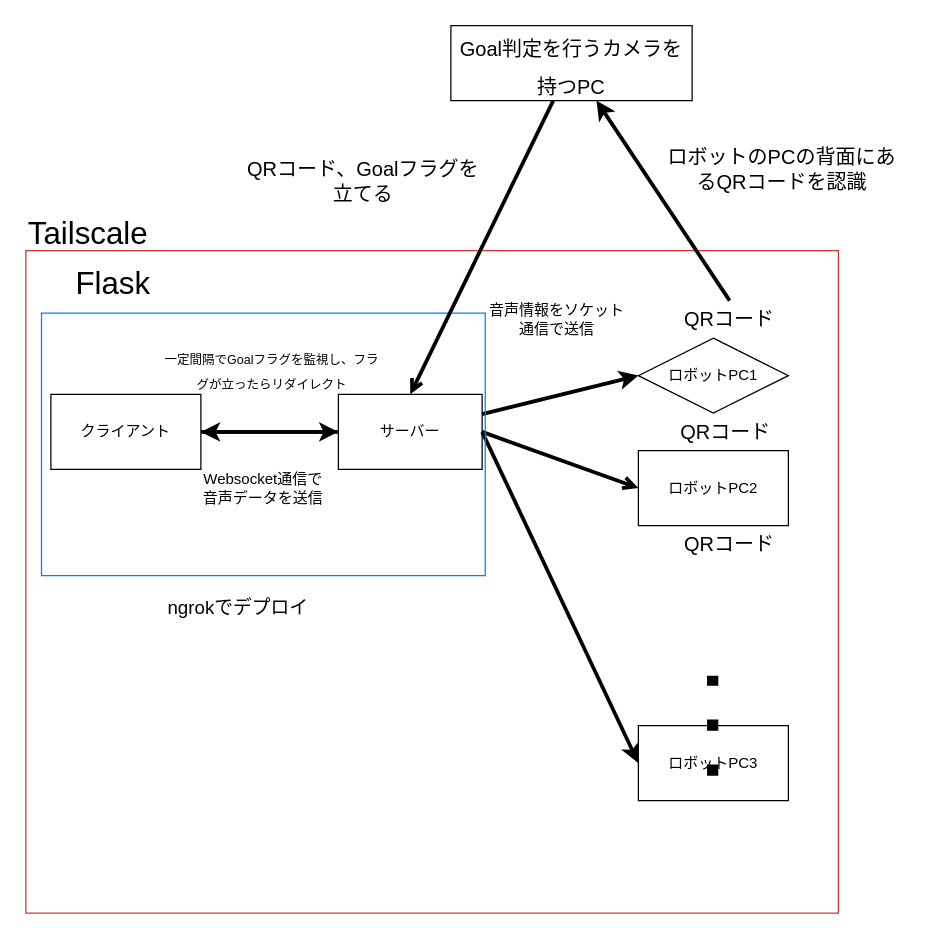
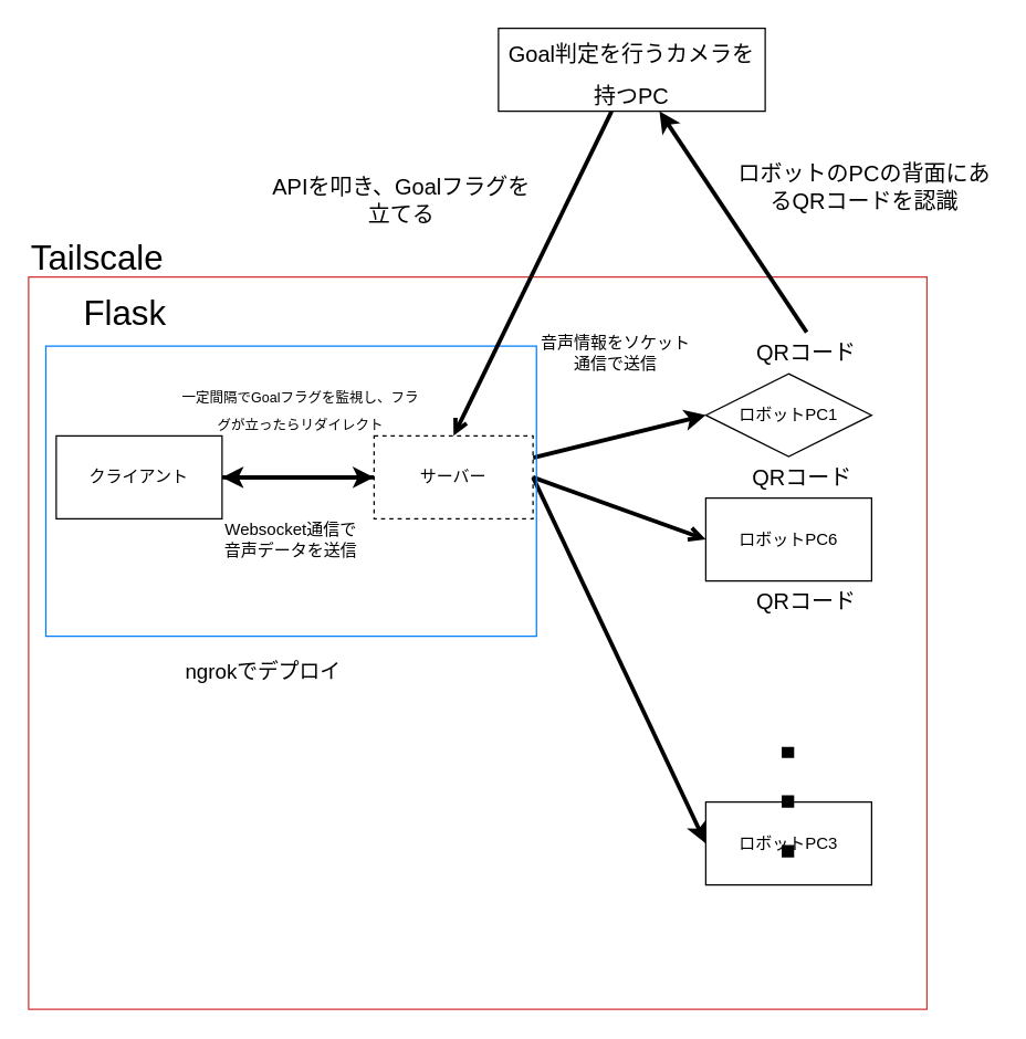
  <mxCell id="0" />
  <mxCell id="1" parent="0" />
  <mxCell id="2" value="" style="rounded=0;whiteSpace=wrap;html=1;fillColor=none;strokeColor=#d53434;" vertex="1" parent="1"><mxGeometry x="20" y="200" width="650" height="530" as="geometry" /></mxCell>
  <mxCell id="3" style="edgeStyle=none;html=1;entryX=0;entryY=0.5;entryDx=0;entryDy=0;strokeWidth=3;" edge="1" parent="1" source="5" target="6"><mxGeometry relative="1" as="geometry" /></mxCell>
  <mxCell id="4" style="edgeStyle=none;html=1;strokeWidth=3;fontSize=10;" edge="1" parent="1" source="5" target="14"><mxGeometry relative="1" as="geometry" /></mxCell>
- <mxCell id="5" value="サーバー" style="rounded=0;whiteSpace=wrap;html=1;" vertex="1" parent="1"><mxGeometry x="270" y="315" width="115" height="60" as="geometry" /></mxCell>
+ <mxCell id="5" value="サーバー" style="rounded=0;whiteSpace=wrap;html=1;dashed=1;" vertex="1" parent="1"><mxGeometry x="270" y="315" width="115" height="60" as="geometry" /></mxCell>
  <mxCell id="6" value="ロボットPC1" style="rhombus;whiteSpace=wrap;html=1;" vertex="1" parent="1"><mxGeometry x="510" y="270" width="120" height="60" as="geometry" /></mxCell>
- <mxCell id="7" value="ロボットPC2" style="rounded=0;whiteSpace=wrap;html=1;" vertex="1" parent="1"><mxGeometry x="510" y="360" width="120" height="60" as="geometry" /></mxCell>
+ <mxCell id="7" value="ロボットPC6" style="rounded=0;whiteSpace=wrap;html=1;" vertex="1" parent="1"><mxGeometry x="510" y="360" width="120" height="60" as="geometry" /></mxCell>
  <mxCell id="8" value="ロボットPC3" style="rounded=0;whiteSpace=wrap;html=1;" vertex="1" parent="1"><mxGeometry x="510" y="580" width="120" height="60" as="geometry" /></mxCell>
  <mxCell id="9" value="" style="endArrow=none;dashed=1;html=1;dashPattern=1 3;strokeWidth=9;" edge="1" parent="1"><mxGeometry width="50" height="50" relative="1" as="geometry"><mxPoint x="569.44" y="620" as="sourcePoint" /><mxPoint x="569.44" y="540" as="targetPoint" /><Array as="points"><mxPoint x="569.44" y="600" /></Array></mxGeometry></mxCell>
  <mxCell id="10" style="edgeStyle=none;html=1;entryX=0;entryY=0.5;entryDx=0;entryDy=0;strokeWidth=3;exitX=1;exitY=0.5;exitDx=0;exitDy=0;endArrow=open;" edge="1" parent="1" source="5" target="7"><mxGeometry relative="1" as="geometry"><mxPoint x="380" y="328.89" as="sourcePoint" /><mxPoint x="510" y="328.89" as="targetPoint" /></mxGeometry></mxCell>
  <mxCell id="11" style="edgeStyle=none;html=1;entryX=0;entryY=0.5;entryDx=0;entryDy=0;strokeWidth=3;exitX=1;exitY=0.5;exitDx=0;exitDy=0;" edge="1" parent="1" source="5" target="8"><mxGeometry relative="1" as="geometry"><mxPoint x="390" y="340" as="sourcePoint" /><mxPoint x="520" y="430" as="targetPoint" /></mxGeometry></mxCell>
  <mxCell id="12" value="音声情報をソケット通信で送信" style="text;html=1;strokeColor=none;fillColor=none;align=center;verticalAlign=middle;whiteSpace=wrap;rounded=0;" vertex="1" parent="1"><mxGeometry x="390" y="230" width="110" height="50" as="geometry" /></mxCell>
  <mxCell id="13" style="edgeStyle=none;html=1;entryX=0;entryY=0.5;entryDx=0;entryDy=0;strokeWidth=3;" edge="1" parent="1" source="14" target="5"><mxGeometry relative="1" as="geometry" /></mxCell>
  <mxCell id="14" value="クライアント" style="rounded=0;whiteSpace=wrap;html=1;" vertex="1" parent="1"><mxGeometry x="40" y="315" width="120" height="60" as="geometry" /></mxCell>
  <mxCell id="15" value="Websocket通信で音声データを送信" style="text;html=1;strokeColor=none;fillColor=none;align=center;verticalAlign=middle;whiteSpace=wrap;rounded=0;" vertex="1" parent="1"><mxGeometry x="160" y="375" width="100" height="30" as="geometry" /></mxCell>
  <mxCell id="16" value="&lt;font style=&quot;font-size: 25px;&quot;&gt;Tailscale&lt;/font&gt;" style="text;html=1;strokeColor=none;fillColor=none;align=center;verticalAlign=middle;whiteSpace=wrap;rounded=0;" vertex="1" parent="1"><mxGeometry x="40" y="170" width="60" height="30" as="geometry" /></mxCell>
  <mxCell id="17" value="" style="rounded=0;whiteSpace=wrap;html=1;fontSize=25;fillColor=none;strokeColor=#007FFF;" vertex="1" parent="1"><mxGeometry x="32.5" y="250" width="355" height="210" as="geometry" /></mxCell>
  <mxCell id="18" value="Flask" style="text;html=1;strokeColor=none;fillColor=none;align=center;verticalAlign=middle;whiteSpace=wrap;rounded=0;fontSize=25;" vertex="1" parent="1"><mxGeometry x="60" y="210" width="60" height="30" as="geometry" /></mxCell>
  <mxCell id="19" style="edgeStyle=none;html=1;strokeWidth=3;fontSize=16;entryX=0.5;entryY=0;entryDx=0;entryDy=0;endArrow=open;" edge="1" parent="1" source="20" target="5"><mxGeometry relative="1" as="geometry" /></mxCell>
  <mxCell id="20" value="&lt;font style=&quot;font-size: 16px;&quot;&gt;Goal判定を行うカメラを持つPC&lt;/font&gt;" style="rounded=0;whiteSpace=wrap;html=1;strokeColor=#000000;fontSize=25;fillColor=default;" vertex="1" parent="1"><mxGeometry x="360" y="20" width="193" height="60" as="geometry" /></mxCell>
  <mxCell id="21" value="QRコード" style="text;html=1;strokeColor=none;fillColor=none;align=center;verticalAlign=middle;whiteSpace=wrap;rounded=0;fontSize=16;" vertex="1" parent="1"><mxGeometry x="543" y="240" width="80" height="30" as="geometry" /></mxCell>
  <mxCell id="22" value="QRコード" style="text;html=1;strokeColor=none;fillColor=none;align=center;verticalAlign=middle;whiteSpace=wrap;rounded=0;fontSize=16;" vertex="1" parent="1"><mxGeometry x="540" y="330" width="80" height="30" as="geometry" /></mxCell>
  <mxCell id="23" value="QRコード" style="text;html=1;strokeColor=none;fillColor=none;align=center;verticalAlign=middle;whiteSpace=wrap;rounded=0;fontSize=16;" vertex="1" parent="1"><mxGeometry x="543" y="420" width="80" height="30" as="geometry" /></mxCell>
  <mxCell id="24" value="" style="endArrow=classic;html=1;strokeWidth=3;fontSize=16;exitX=0.5;exitY=0;exitDx=0;exitDy=0;" edge="1" parent="1" source="21" target="20"><mxGeometry width="50" height="50" relative="1" as="geometry"><mxPoint x="480" y="190" as="sourcePoint" /><mxPoint x="530" y="140" as="targetPoint" /></mxGeometry></mxCell>
  <mxCell id="25" value="ロボットのPCの背面にあるQRコードを認識" style="text;html=1;strokeColor=none;fillColor=none;align=center;verticalAlign=middle;whiteSpace=wrap;rounded=0;fontSize=16;" vertex="1" parent="1"><mxGeometry x="530" y="120" width="190" height="30" as="geometry" /></mxCell>
- <mxCell id="26" value="QRコード、Goalフラグを立てる" style="text;html=1;strokeColor=none;fillColor=none;align=center;verticalAlign=middle;whiteSpace=wrap;rounded=0;fontSize=16;" vertex="1" parent="1"><mxGeometry x="195" y="130" width="190" height="30" as="geometry" /></mxCell>
+ <mxCell id="26" value="APIを叩き、Goalフラグを立てる" style="text;html=1;strokeColor=none;fillColor=none;align=center;verticalAlign=middle;whiteSpace=wrap;rounded=0;fontSize=16;" vertex="1" parent="1"><mxGeometry x="195" y="130" width="190" height="30" as="geometry" /></mxCell>
  <mxCell id="27" value="&lt;font style=&quot;font-size: 10px;&quot;&gt;一定間隔でGoalフラグを監視し、フラグが立ったらリダイレクト&lt;/font&gt;" style="text;html=1;strokeColor=none;fillColor=none;align=center;verticalAlign=middle;whiteSpace=wrap;rounded=0;fontSize=16;" vertex="1" parent="1"><mxGeometry x="127" y="280" width="180" height="30" as="geometry" /></mxCell>
  <mxCell id="28" value="&lt;font style=&quot;font-size: 15px;&quot;&gt;ngrokでデプロイ&lt;/font&gt;" style="text;html=1;strokeColor=none;fillColor=none;align=center;verticalAlign=middle;whiteSpace=wrap;rounded=0;fontSize=10;" vertex="1" parent="1"><mxGeometry x="120" y="470" width="140" height="30" as="geometry" /></mxCell>
